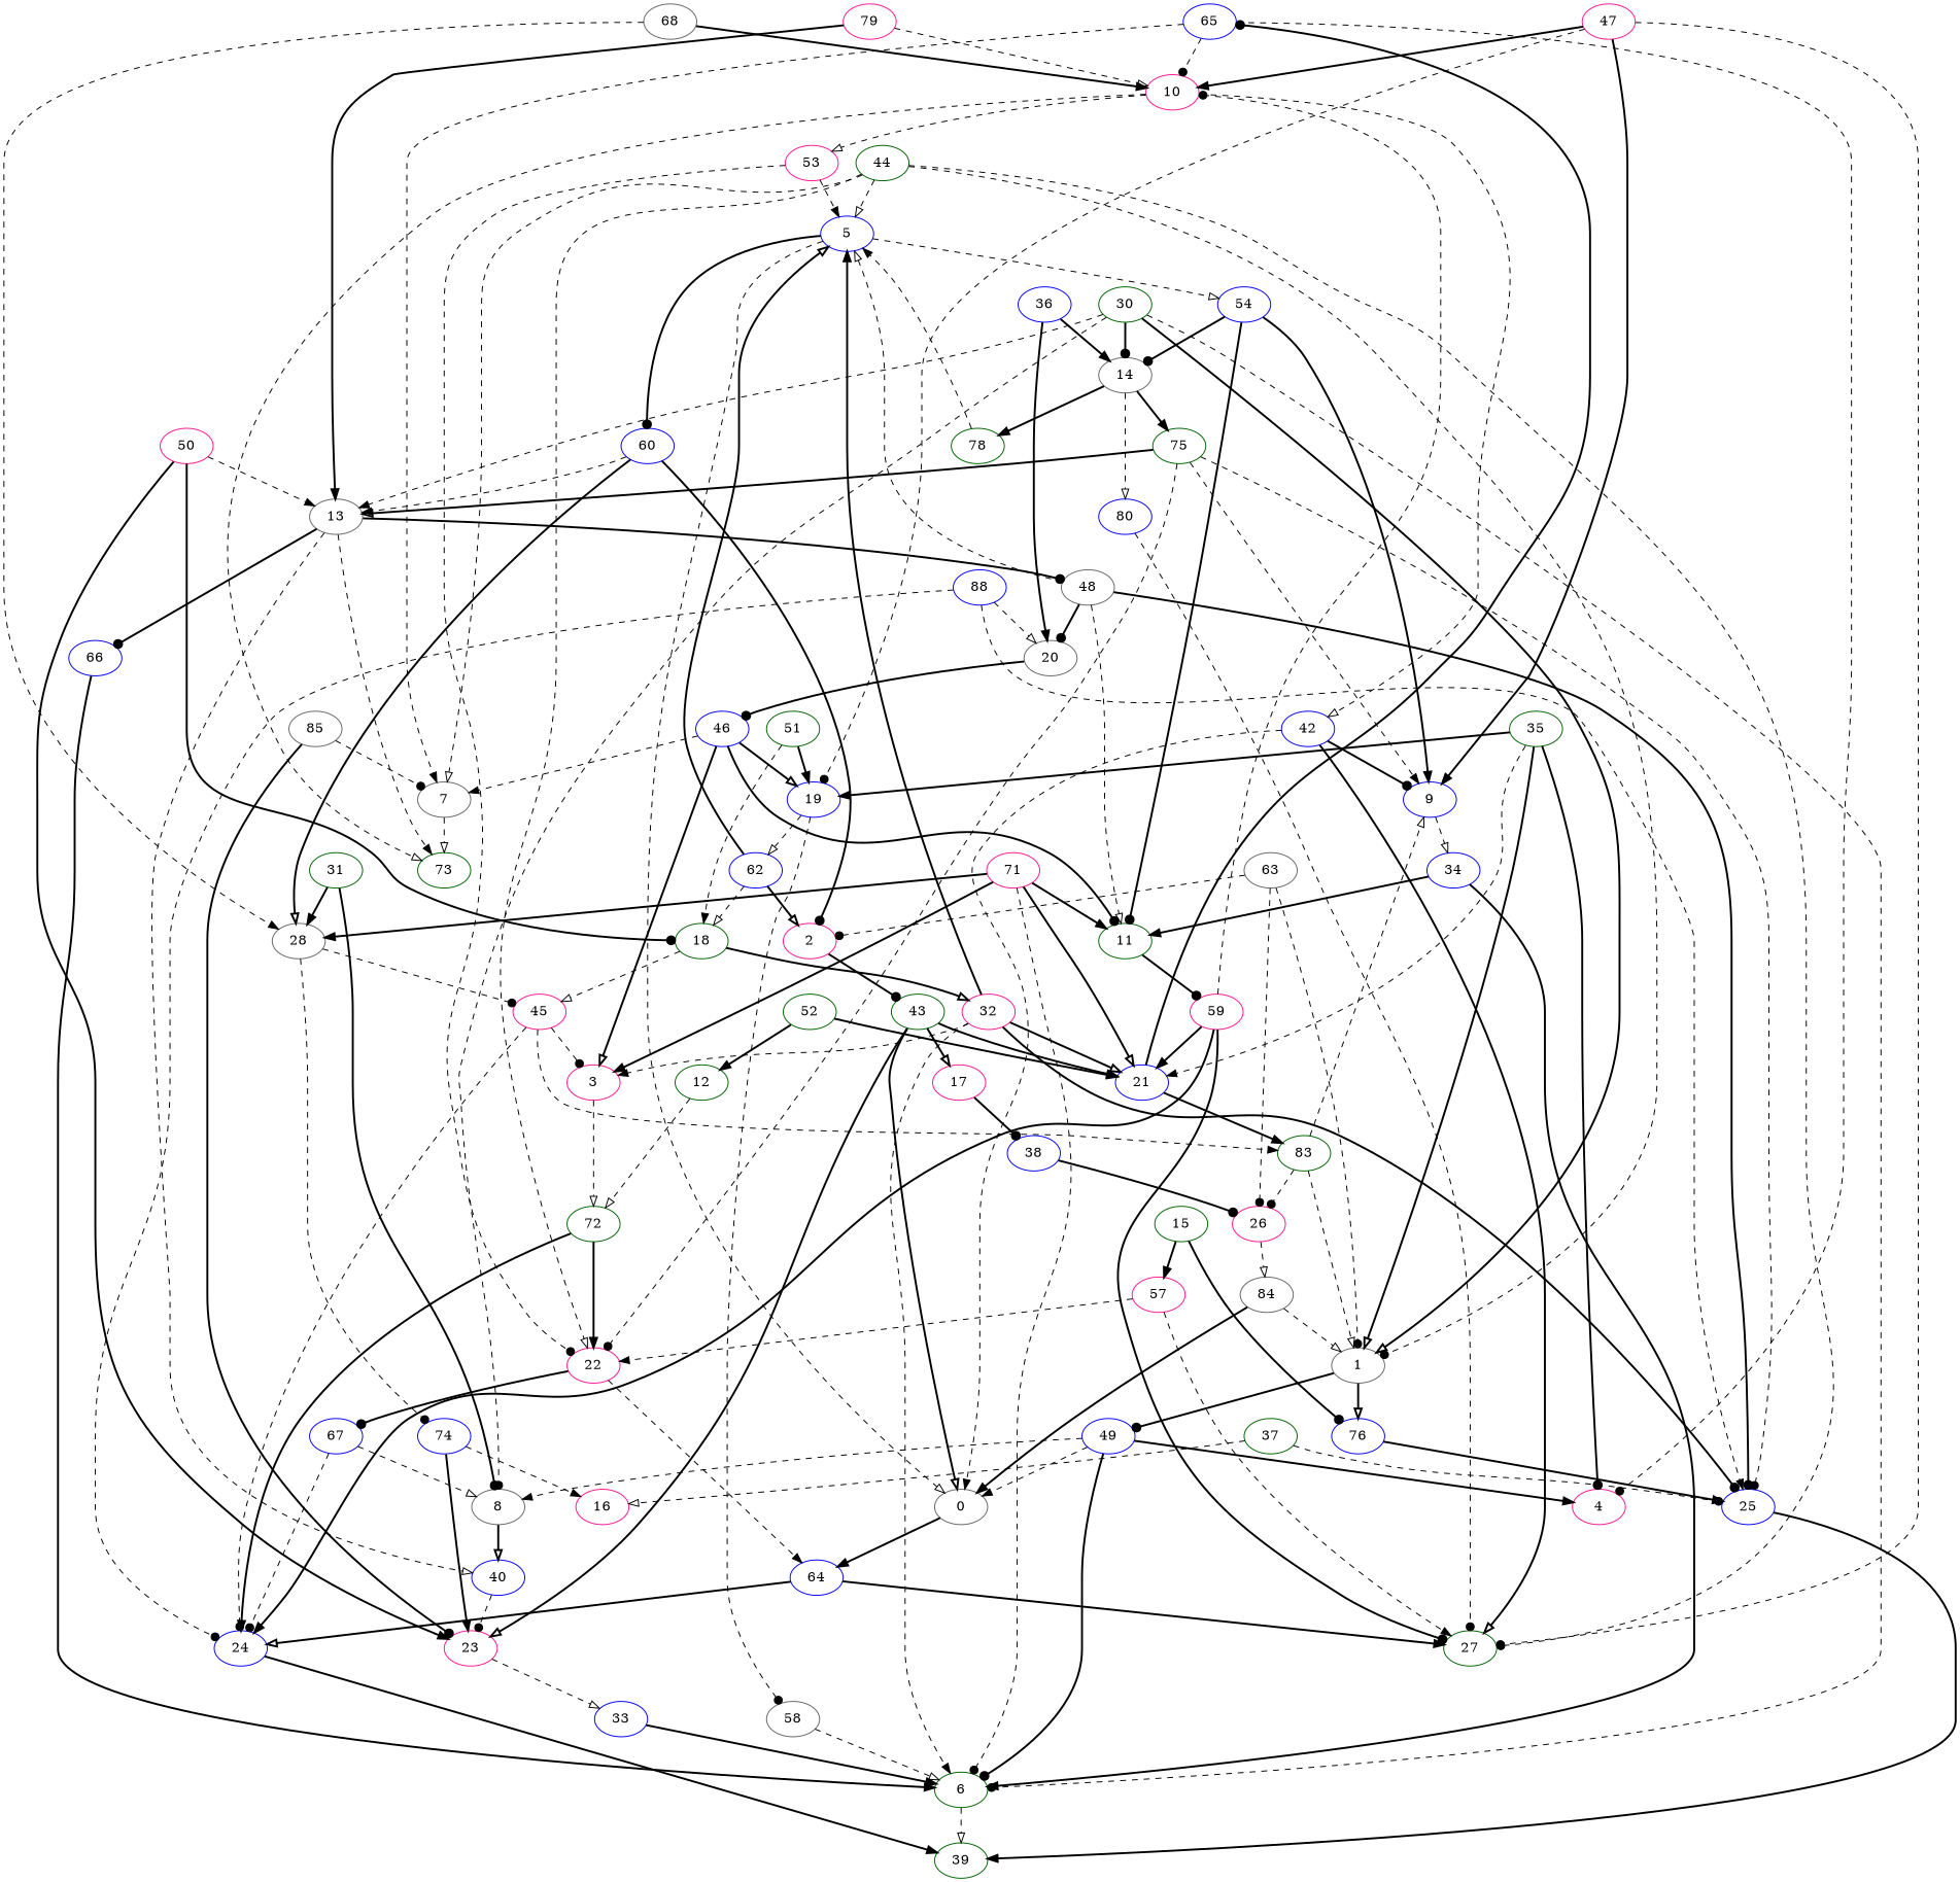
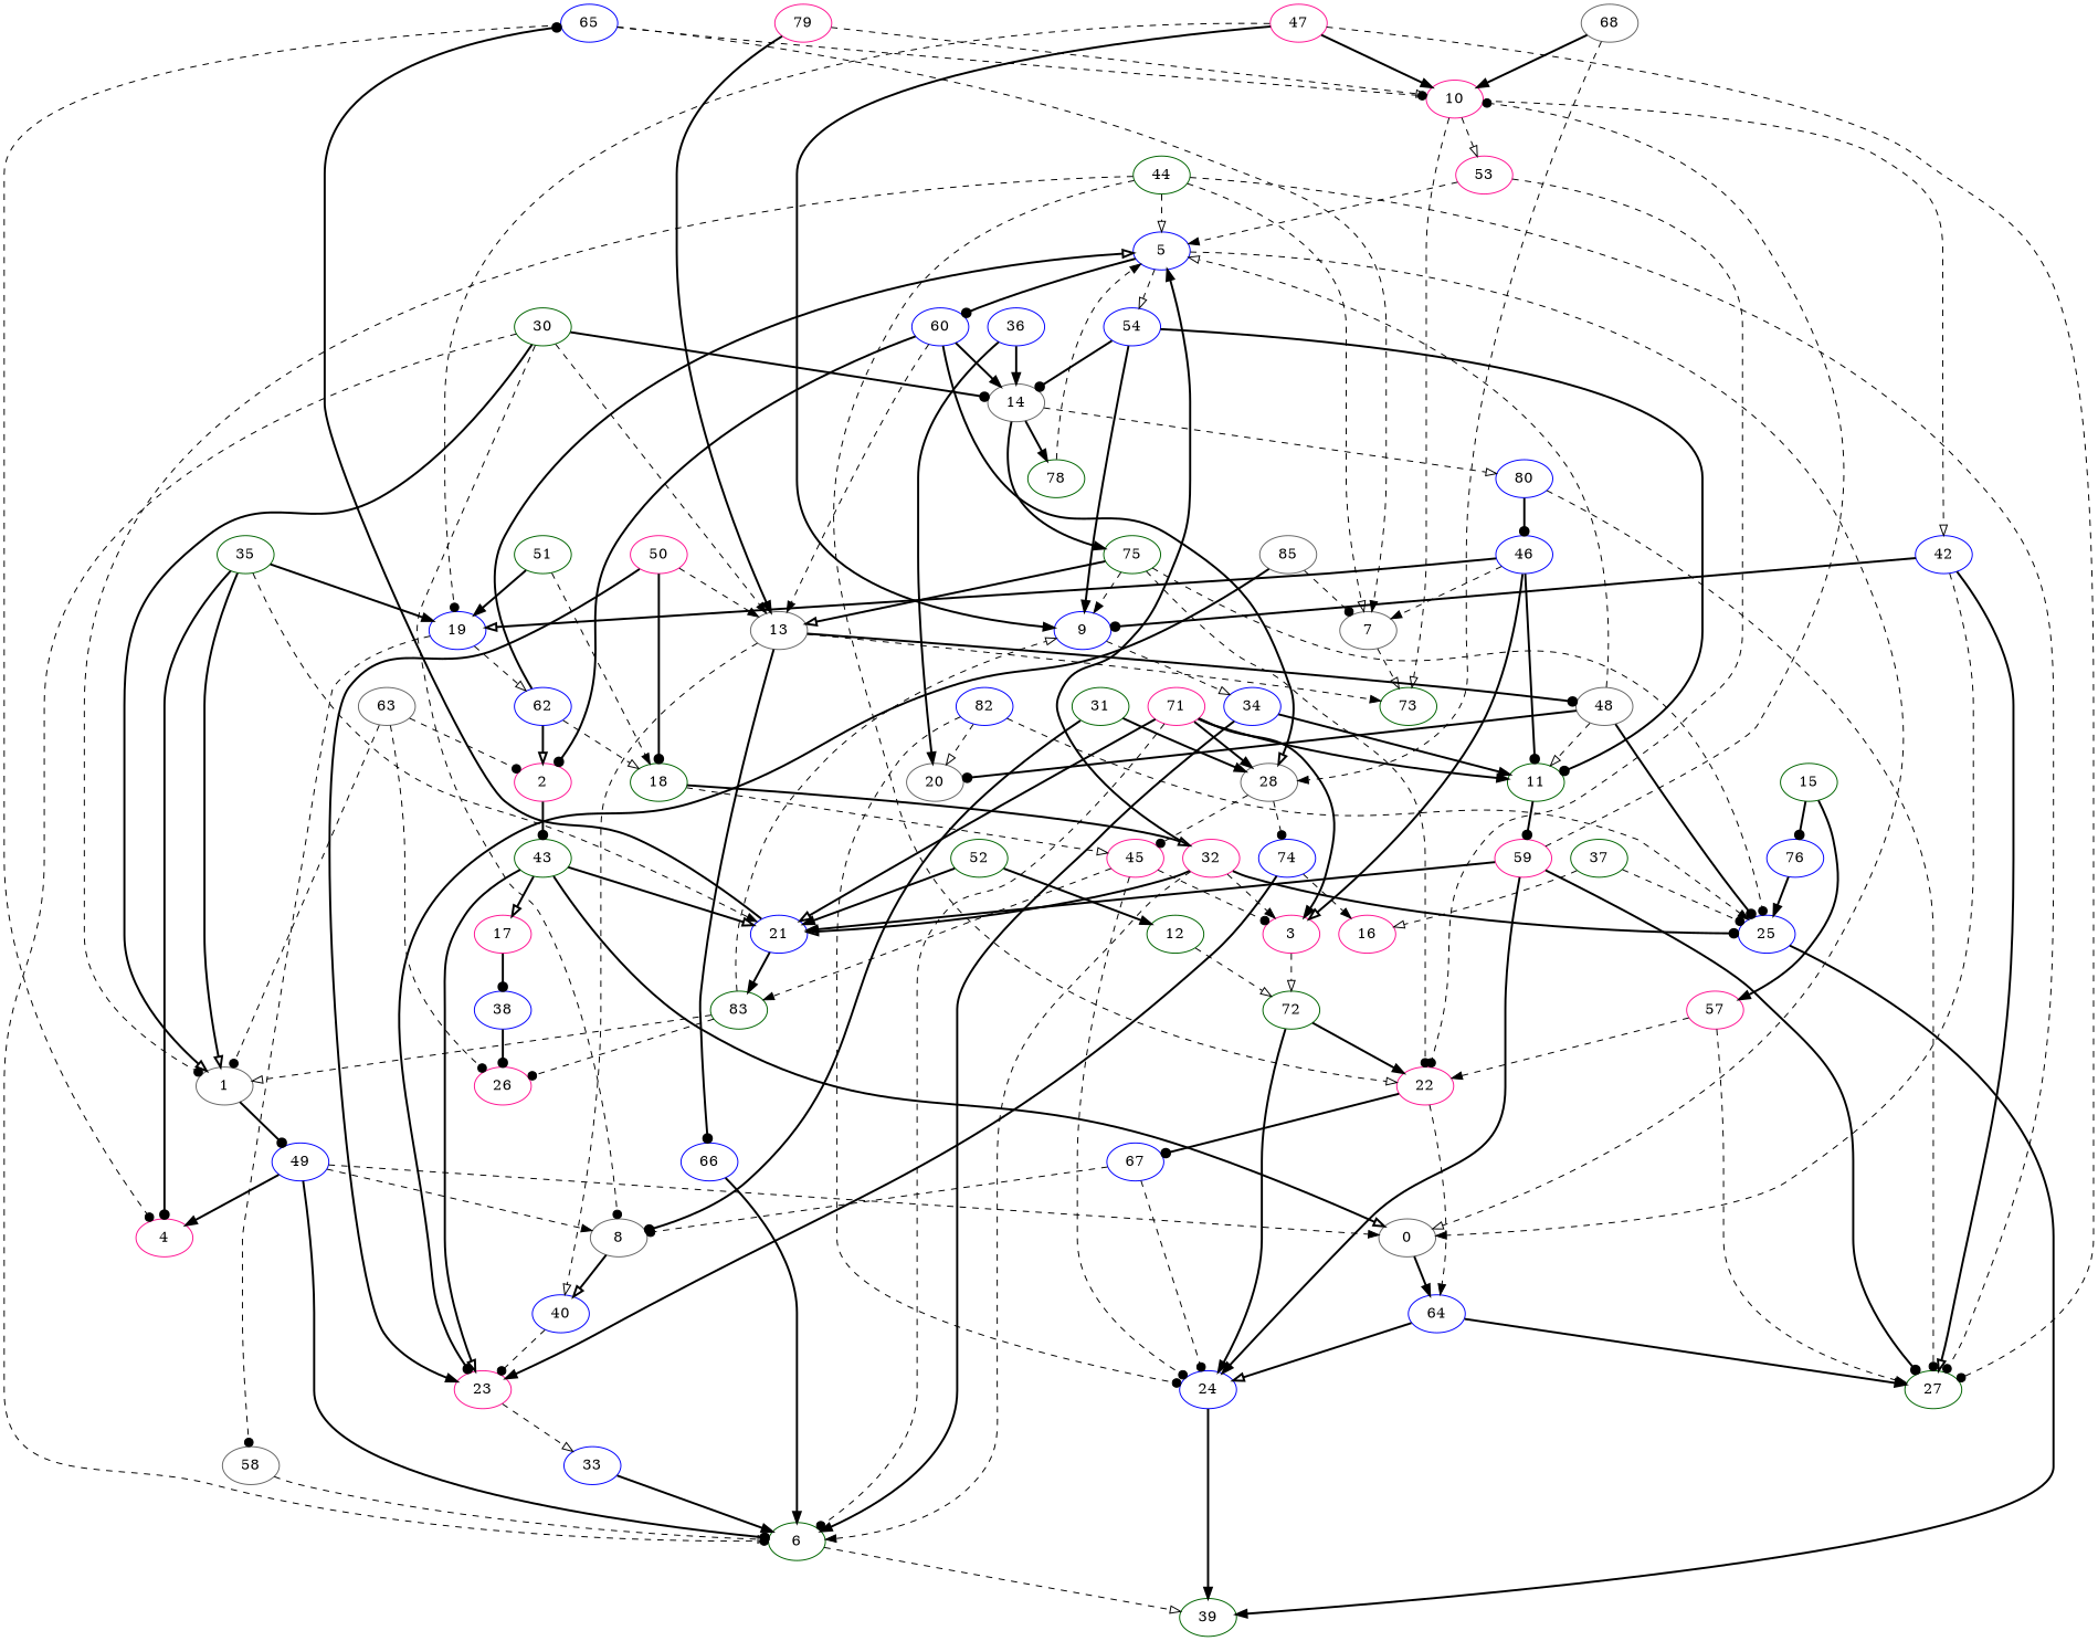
  strict digraph {
    node [bipartite=1 color=blue]
    edge [arrowhead=normal style=bold]
    0 [bipartite=0 color=gray40 height=0.5 width=0.75]
    64 [height=0.5 width=0.75]
    24 [bipartite=0 height=0.5 width=0.75]
    27 [bipartite=0 color=darkgreen height=0.5 width=0.75]
    39 [color=darkgreen height=0.5 width=0.75]
    1 [bipartite=0 color=gray40 height=0.5 width=0.75]
    49 [height=0.5 width=0.75]
    76 [height=0.5 width=0.75]
    4 [bipartite=0 color=deeppink height=0.5 width=0.75]
    6 [bipartite=0 color=darkgreen height=0.5 width=0.75]
    8 [bipartite=0 color=gray40 height=0.5 width=0.75]
    25 [bipartite=0 height=0.5 width=0.75]
    40 [height=0.5 width=0.75]
    21 [bipartite=0 height=0.5 width=0.75]
    83 [color=darkgreen height=0.5 width=0.75]
    65 [height=0.5 width=0.75]
    2 [bipartite=0 color=deeppink height=0.5 width=0.75]
    43 [color=darkgreen height=0.5 width=0.75]
    17 [bipartite=0 color=deeppink height=0.5 width=0.75]
    23 [bipartite=0 color=deeppink height=0.5 width=0.75]
    38 [height=0.5 width=0.75]
    33 [height=0.5 width=0.75]
    3 [bipartite=0 color=deeppink height=0.5 width=0.75]
    72 [color=darkgreen height=0.5 width=0.75]
    22 [bipartite=0 color=deeppink height=0.5 width=0.75]
    9 [bipartite=0 height=0.5 width=0.75]
    26 [bipartite=0 color=deeppink height=0.5 width=0.75]
    67 [height=0.5 width=0.75]
    34 [height=0.5 width=0.75]
-   84 [color=gray40 height=0.5 width=0.75]
    5 [bipartite=0 height=0.5 width=0.75]
    54 [height=0.5 width=0.75]
    60 [height=0.5 width=0.75]
    11 [bipartite=0 color=darkgreen height=0.5 width=0.75]
    14 [bipartite=0 color=gray40 height=0.5 width=0.75]
    13 [bipartite=0 color=gray40 height=0.5 width=0.75]
    28 [bipartite=0 color=gray40 height=0.5 width=0.75]
    59 [color=deeppink height=0.5 width=0.75]
    75 [color=darkgreen height=0.5 width=0.75]
    78 [color=darkgreen height=0.5 width=0.75]
    n41 [height=0.5 label=80 width=0.75]
    73 [color=darkgreen height=0.5 width=0.75]
    48 [color=gray40 height=0.5 width=0.75]
    66 [height=0.5 width=0.75]
    45 [color=deeppink height=0.5 width=0.75]
    74 [height=0.5 width=0.75]
    7 [bipartite=0 color=gray40 height=0.5 width=0.75]
    10 [bipartite=0 color=deeppink height=0.5 width=0.75]
    42 [height=0.5 width=0.75]
    53 [color=deeppink height=0.5 width=0.75]
    12 [bipartite=0 color=darkgreen height=0.5 width=0.75]
    20 [bipartite=0 color=gray40 height=0.5 width=0.75]
    46 [height=0.5 width=0.75]
    15 [bipartite=0 color=darkgreen height=0.5 width=0.75]
    57 [color=deeppink height=0.5 width=0.75]
    16 [bipartite=0 color=deeppink height=0.5 width=0.75]
    18 [bipartite=0 color=darkgreen height=0.5 width=0.75]
    32 [color=deeppink height=0.5 width=0.75]
    19 [bipartite=0 height=0.5 width=0.75]
    58 [color=gray40 height=0.5 width=0.75]
    62 [height=0.5 width=0.75]
    30 [color=darkgreen height=0.5 width=0.75]
    31 [color=darkgreen height=0.5 width=0.75]
    35 [color=darkgreen height=0.5 width=0.75]
    36 [height=0.5 width=0.75]
    37 [color=darkgreen height=0.5 width=0.75]
    44 [color=darkgreen height=0.5 width=0.75]
    47 [color=deeppink height=0.5 width=0.75]
    50 [color=deeppink height=0.5 width=0.75]
    51 [color=darkgreen height=0.5 width=0.75]
    52 [color=darkgreen height=0.5 width=0.75]
    63 [color=gray40 height=0.5 width=0.75]
    68 [color=gray40 height=0.5 width=0.75]
    71 [color=deeppink height=0.5 width=0.75]
    79 [color=deeppink height=0.5 width=0.75]
-   82 [height=0.5 width=0.75 label=88]
+   82 [height=0.5 width=0.75]
    85 [color=gray40 height=0.5 width=0.75]
    0 -> 64
    64 -> 24 [arrowhead=onormal]
    64 -> 27
    24 -> 39
    1 -> 49 [arrowhead=dot]
-   1 -> 76 [arrowhead=onormal]
    49 -> 0 [style=dashed]
    49 -> 4
    49 -> 6 [arrowhead=dot]
    49 -> 8 [style=dashed]
    76 -> 25
    6 -> 39 [arrowhead=onormal style=dashed]
    8 -> 40 [arrowhead=onormal]
    25 -> 39
    40 -> 23 [arrowhead=dot style=dashed]
    21 -> 83
    21 -> 65 [arrowhead=dot]
    83 -> 1 [arrowhead=onormal style=dashed]
    83 -> 9 [arrowhead=onormal style=dashed]
    83 -> 26 [arrowhead=dot style=dashed]
    65 -> 4 [arrowhead=dot style=dashed]
    65 -> 7 [style=dashed]
    65 -> 10 [arrowhead=dot style=dashed]
    2 -> 43 [arrowhead=dot]
    43 -> 0 [arrowhead=onormal]
    43 -> 21 [arrowhead=onormal]
    43 -> 17 [arrowhead=onormal]
    43 -> 23 [arrowhead=onormal]
    17 -> 38 [arrowhead=dot]
    23 -> 33 [arrowhead=onormal style=dashed]
    38 -> 26 [arrowhead=dot]
    33 -> 6
    3 -> 72 [arrowhead=onormal style=dashed]
    72 -> 24
    72 -> 22
    22 -> 64 [style=dashed]
    22 -> 67 [arrowhead=dot]
    9 -> 34 [arrowhead=onormal style=dashed]
-   26 -> 84 [arrowhead=onormal style=dashed]
    67 -> 24 [arrowhead=dot style=dashed]
-   67 -> 8 [arrowhead=onormal style=dashed]
+   67 -> 8 [arrowhead=dot style=dashed]
    34 -> 6
    34 -> 11
-   84 -> 0
-   84 -> 1 [arrowhead=onormal style=dashed]
    5 -> 0 [arrowhead=onormal style=dashed]
    5 -> 54 [arrowhead=onormal style=dashed]
    5 -> 60 [arrowhead=dot]
    54 -> 9
    54 -> 11 [arrowhead=dot]
    54 -> 14 [arrowhead=dot]
    60 -> 2 [arrowhead=dot]
+   60 -> 14
    60 -> 13 [style=dashed]
    60 -> 28 [arrowhead=onormal]
    11 -> 59 [arrowhead=dot]
    14 -> 75
    14 -> 78
    14 -> n41 [arrowhead=onormal style=dashed]
    13 -> 40 [arrowhead=onormal style=dashed]
    13 -> 73 [style=dashed]
    13 -> 48 [arrowhead=dot]
    13 -> 66 [arrowhead=dot]
    28 -> 45 [arrowhead=dot style=dashed]
    28 -> 74 [arrowhead=dot style=dashed]
    59 -> 24
    59 -> 27 [arrowhead=dot]
    59 -> 21
    59 -> 10 [arrowhead=dot style=dashed]
    75 -> 25 [arrowhead=dot style=dashed]
    75 -> 22 [arrowhead=dot style=dashed]
    75 -> 9 [style=dashed]
    75 -> 13 [arrowhead=onormal]
    78 -> 5 [style=dashed]
    n41 -> 27 [arrowhead=dot style=dashed]
    48 -> 25 [arrowhead=dot]
    48 -> 5 [arrowhead=onormal style=dashed]
    48 -> 11 [arrowhead=onormal style=dashed]
    48 -> 20 [arrowhead=dot]
    66 -> 6
    45 -> 24 [arrowhead=dot style=dashed]
    45 -> 83 [style=dashed]
    45 -> 3 [arrowhead=dot style=dashed]
    74 -> 23
    74 -> 16 [style=dashed]
    7 -> 73 [arrowhead=onormal style=dashed]
    10 -> 73 [arrowhead=onormal style=dashed]
    10 -> 42 [arrowhead=onormal style=dashed]
    10 -> 53 [arrowhead=onormal style=dashed]
    42 -> 0 [style=dashed]
    42 -> 27 [arrowhead=onormal]
    42 -> 9 [arrowhead=dot]
    53 -> 22 [arrowhead=dot style=dashed]
    53 -> 5 [style=dashed]
    12 -> 72 [arrowhead=onormal style=dashed]
-   20 -> 46 [arrowhead=dot]
+   n41 -> 46 [arrowhead=dot]
    46 -> 3 [arrowhead=onormal]
    46 -> 11 [arrowhead=dot]
    46 -> 7 [style=dashed]
    46 -> 19 [arrowhead=onormal]
    15 -> 76 [arrowhead=dot]
    15 -> 57
    57 -> 27 [style=dashed]
    57 -> 22 [style=dashed]
    18 -> 45 [arrowhead=onormal style=dashed]
    18 -> 32 [arrowhead=onormal]
    32 -> 6 [style=dashed]
    32 -> 25 [arrowhead=dot]
    32 -> 21 [arrowhead=onormal]
    32 -> 3 [style=dashed]
    32 -> 5
    19 -> 58 [arrowhead=dot style=dashed]
    19 -> 62 [arrowhead=onormal style=dashed]
    58 -> 6 [arrowhead=onormal style=dashed]
    62 -> 2 [arrowhead=onormal]
    62 -> 5 [arrowhead=onormal]
    62 -> 18 [arrowhead=onormal style=dashed]
    30 -> 1 [arrowhead=onormal]
    30 -> 6 [arrowhead=dot style=dashed]
    30 -> 8 [arrowhead=dot style=dashed]
    30 -> 14 [arrowhead=dot]
    30 -> 13 [style=dashed]
    31 -> 8 [arrowhead=dot]
    31 -> 28
    35 -> 1 [arrowhead=onormal]
    35 -> 4 [arrowhead=dot]
    35 -> 21 [style=dashed]
    35 -> 19
    36 -> 14
    36 -> 20
    37 -> 25 [arrowhead=dot style=dashed]
    37 -> 16 [arrowhead=onormal style=dashed]
    44 -> 27 [arrowhead=dot style=dashed]
    44 -> 1 [arrowhead=dot style=dashed]
    44 -> 22 [arrowhead=onormal style=dashed]
    44 -> 5 [arrowhead=onormal style=dashed]
    44 -> 7 [arrowhead=onormal style=dashed]
    47 -> 27 [arrowhead=dot style=dashed]
    47 -> 9
    47 -> 10
    47 -> 19 [arrowhead=dot style=dashed]
    50 -> 23
    50 -> 13 [style=dashed]
    50 -> 18 [arrowhead=dot]
    51 -> 18 [style=dashed]
    51 -> 19
    52 -> 21
    52 -> 12
    63 -> 1 [arrowhead=dot style=dashed]
    63 -> 2 [arrowhead=dot style=dashed]
    63 -> 26 [arrowhead=dot style=dashed]
    68 -> 28 [style=dashed]
    68 -> 10
    71 -> 6 [arrowhead=dot style=dashed]
    71 -> 21 [arrowhead=onormal]
    71 -> 3
    71 -> 11
    71 -> 28
    79 -> 13
    79 -> 10 [arrowhead=onormal style=dashed]
    82 -> 24 [arrowhead=dot style=dashed]
    82 -> 25 [style=dashed]
    82 -> 20 [arrowhead=onormal style=dashed]
    85 -> 23 [arrowhead=dot]
    85 -> 7 [arrowhead=dot style=dashed]
  }
